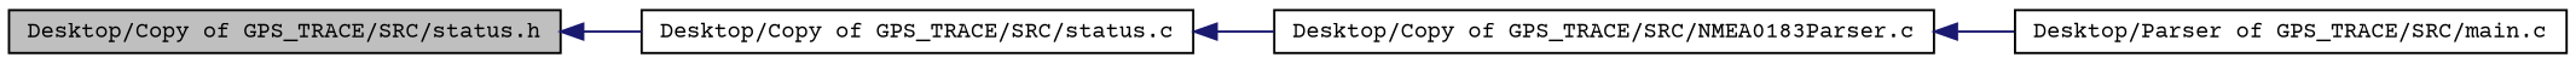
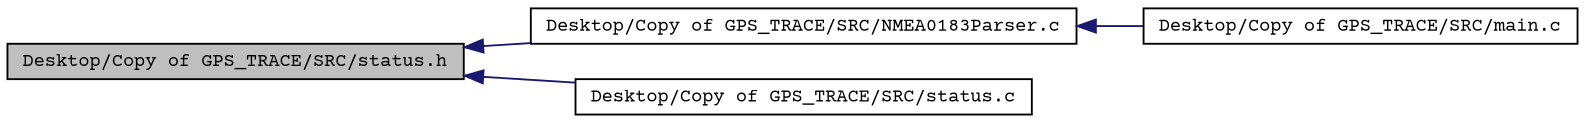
  digraph {
    fontname="Courier Prime"
    rankdir=LR
    node [color=black fillcolor=white fontname="Courier Prime" fontsize=10 shape=record style=filled]
    edge [color=midnightblue dir=back fontname="Courier Prime" fontsize=10 labelfontname="FreeSans.ttf" labelfontsize=10 style=solid]
    n1 [fillcolor=grey75 fontcolor=black height=0.2 label="Desktop/Copy of GPS_TRACE/SRC/status.h" width=0.4]
    n2 [height=0.2 label="Desktop/Copy of GPS_TRACE/SRC/NMEA0183Parser.c" width=0.4]
    n3 [height=0.2 label="Desktop/Copy of GPS_TRACE/SRC/status.c" width=0.4]
-   n4 [height=0.2 label="Desktop/Parser of GPS_TRACE/SRC/main.c" width=0.4]
-   n3 -> n2
+   n4 [height=0.2 label="Desktop/Copy of GPS_TRACE/SRC/main.c" width=0.4]
+   n1 -> n2
    n1 -> n3
    n2 -> n4
  }
